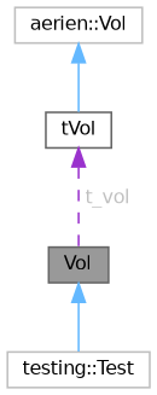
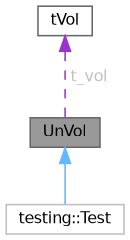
  digraph {
    node [color=gray40 fillcolor=white fontname=Helvetica fontsize=10 shape=box style=filled]
    edge [color=steelblue1 dir=back fontname=Helvetica fontsize=10 labelfontname=Helvetica labelfontsize=10 style=solid]
-   n1 [fillcolor=grey60 fontcolor=black height=0.2 label=Vol width=0.4]
+   n1 [fillcolor=grey60 fontcolor=black height=0.2 label=UnVol width=0.4]
    n2 [color=grey75 height=0.2 label="testing::Test" width=0.4]
    n3 [height=0.2 label=tVol width=0.4]
-   n4 [color=grey75 height=0.2 label="aerien::Vol" width=0.4]
    n1 -> n2
    n3 -> n1 [color=darkorchid3 fontcolor=grey label=<<TABLE CELLBORDER="0" BORDER="0"><TR><TD VALIGN="top" ALIGN="LEFT" CELLPADDING="1" CELLSPACING="0">t_vol</TD></TR> </TABLE>> style=dashed]
-   n4 -> n3
  }
